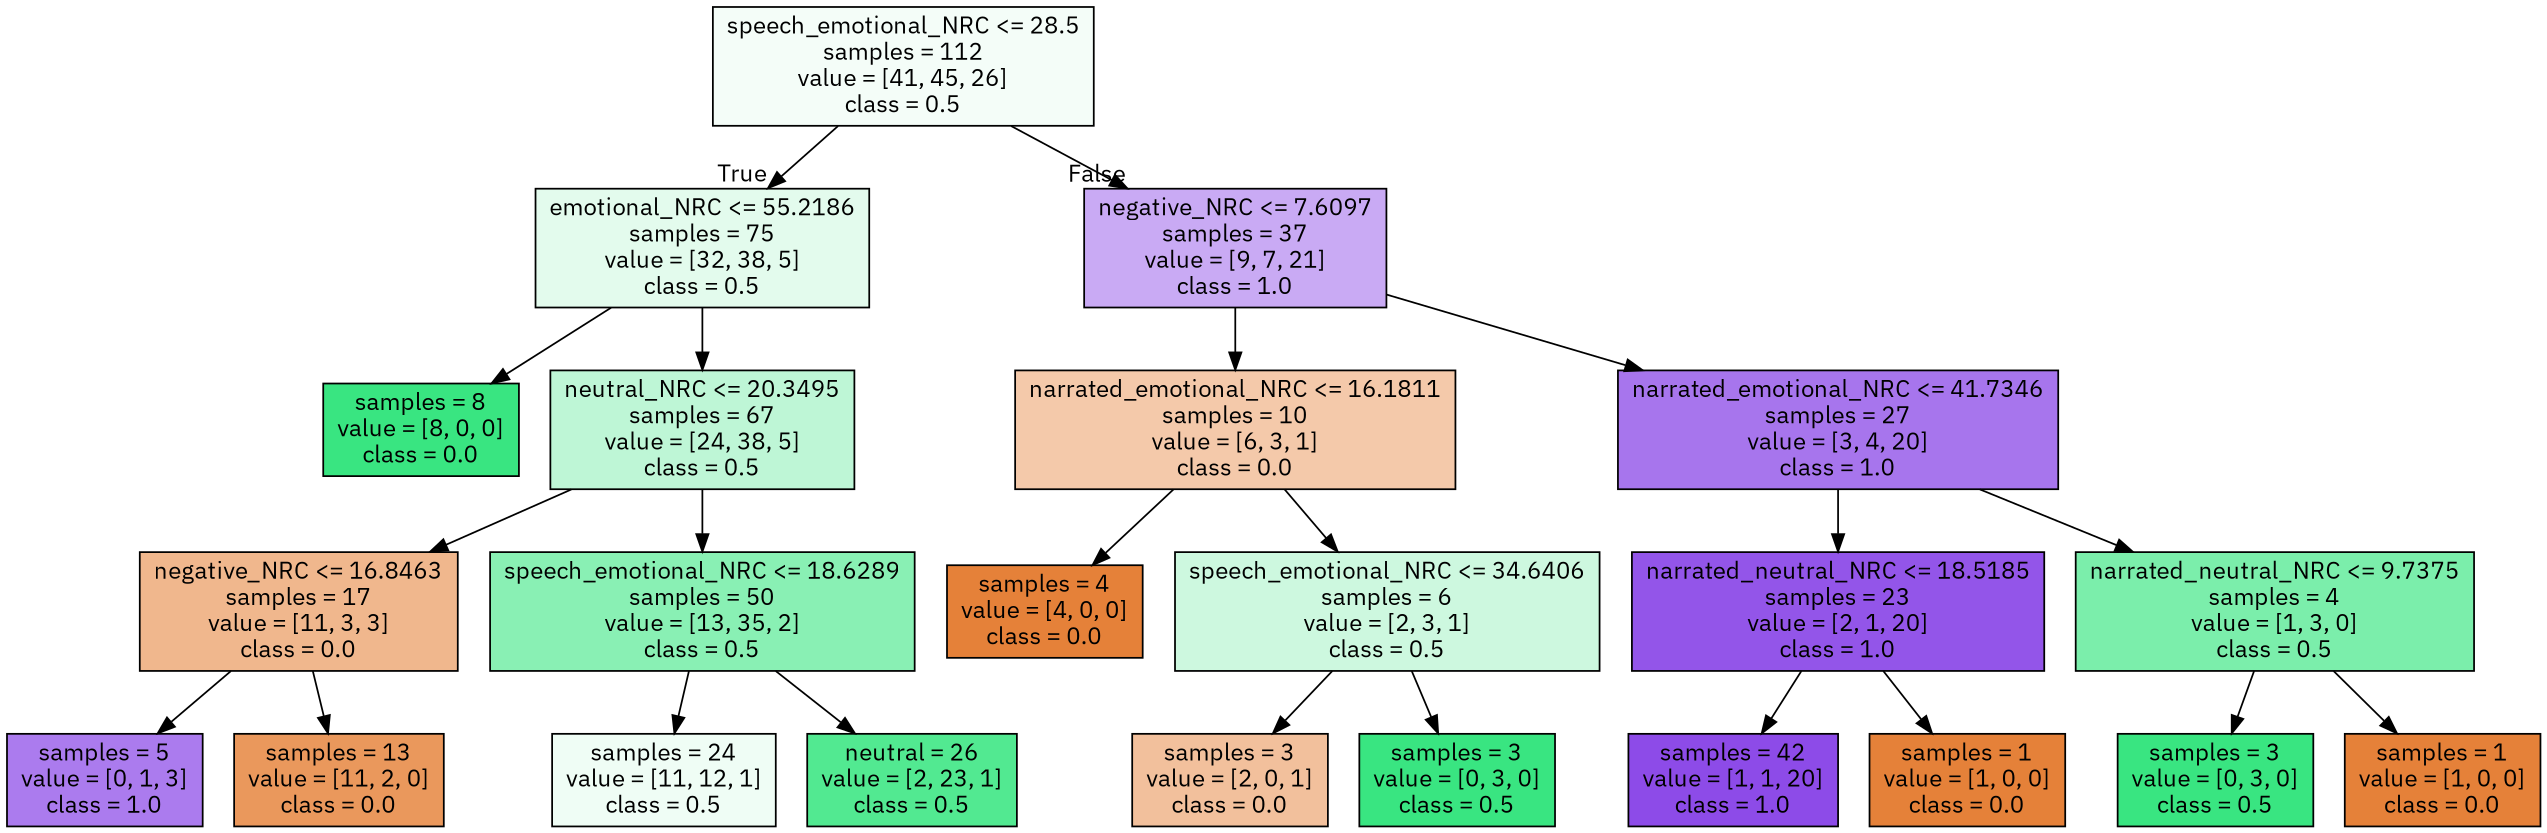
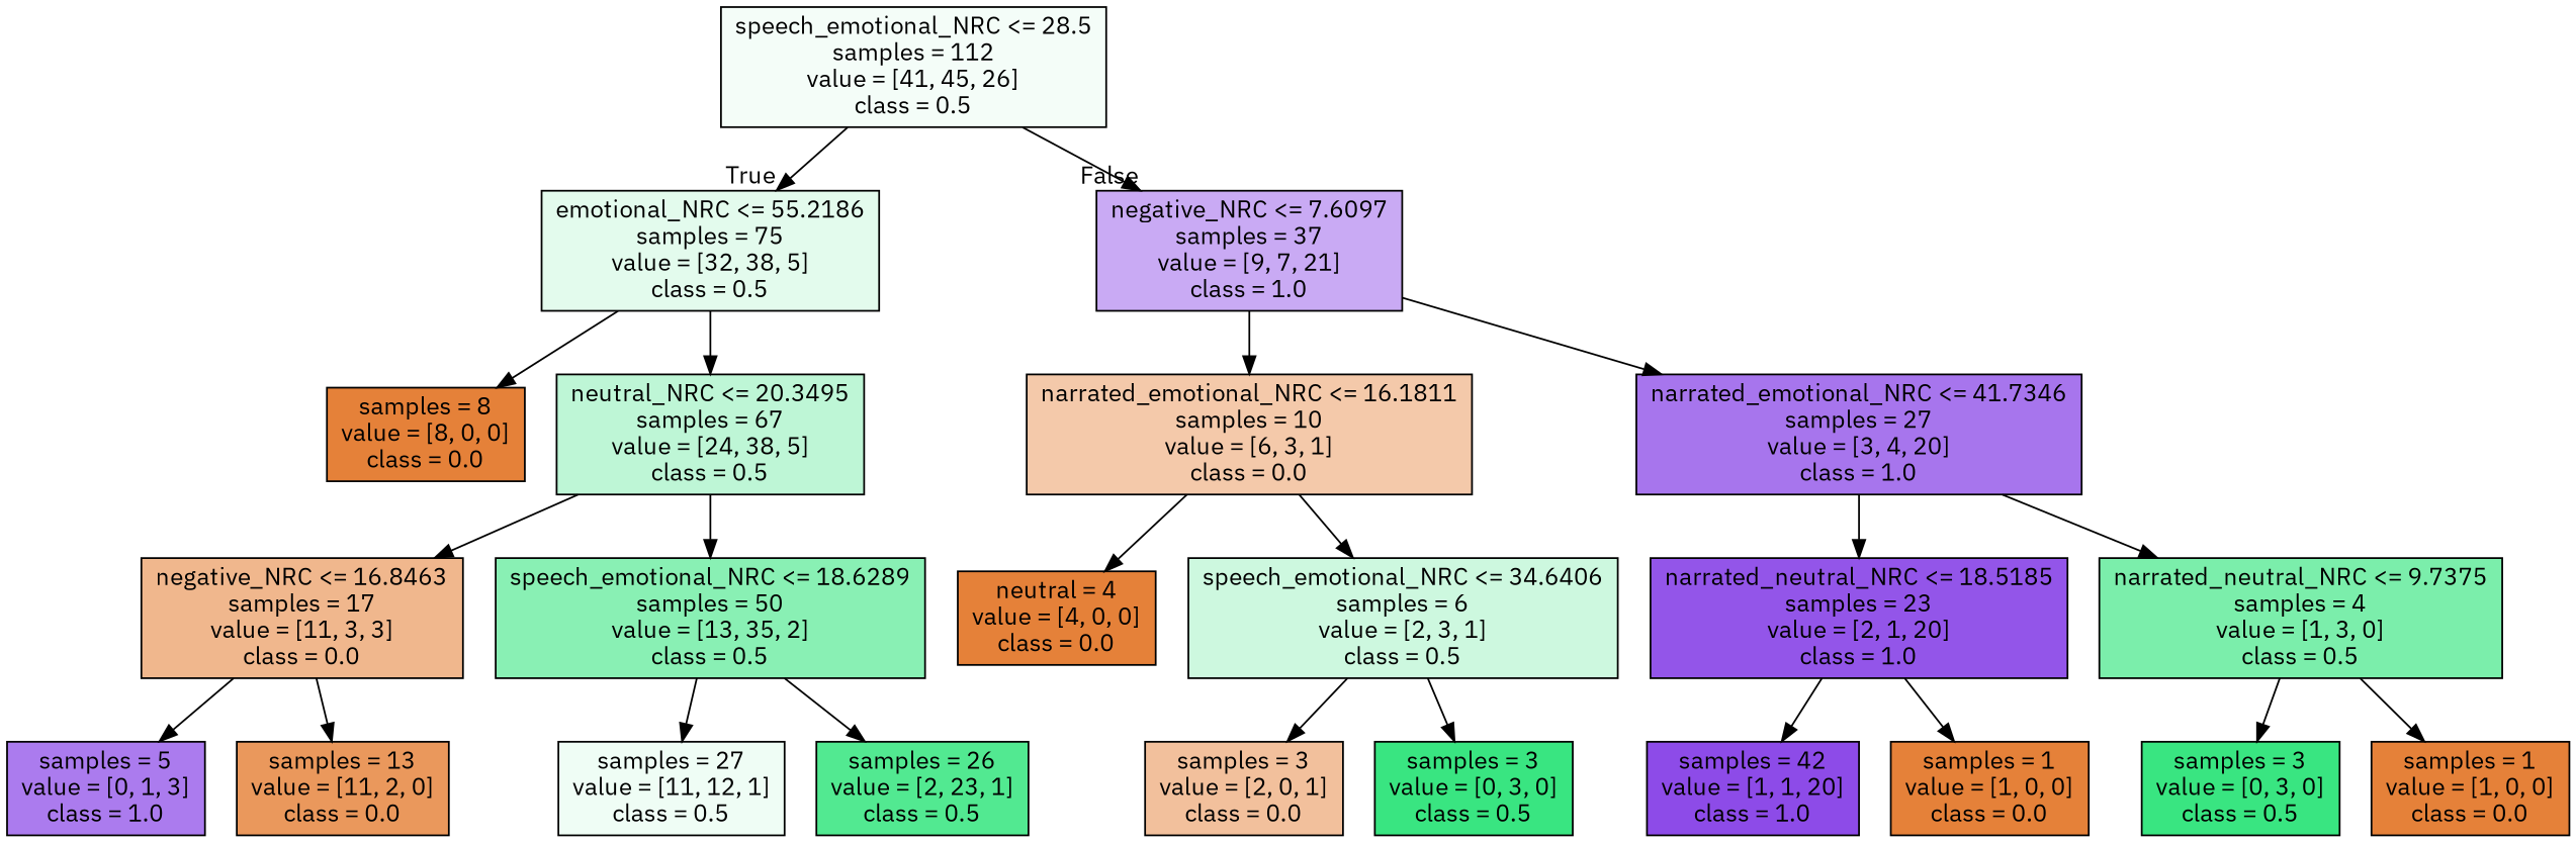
  digraph {
    fontname="IBM Plex Sans"
    node [color=black fillcolor="#e58139ff" fontname="IBM Plex Sans" shape=box style=filled]
    edge [fontname="IBM Plex Sans"]
    n1 [fillcolor="#39e5810e" label="speech_emotional_NRC <= 28.5\nsamples = 112\nvalue = [41, 45, 26]\nclass = 0.5"]
    n2 [fillcolor="#39e58124" label="emotional_NRC <= 55.2186\nsamples = 75\nvalue = [32, 38, 5]\nclass = 0.5"]
    n3 [fillcolor="#8139e56d" label="negative_NRC <= 7.6097\nsamples = 37\nvalue = [9, 7, 21]\nclass = 1.0"]
-   n4 [fillcolor="#39e581ff" label="samples = 8\nvalue = [8, 0, 0]\nclass = 0.0"]
+   n4 [label="samples = 8\nvalue = [8, 0, 0]\nclass = 0.0"]
    n5 [fillcolor="#39e58153" label="neutral_NRC <= 20.3495\nsamples = 67\nvalue = [24, 38, 5]\nclass = 0.5"]
    n6 [fillcolor="#e581396d" label="narrated_emotional_NRC <= 16.1811\nsamples = 10\nvalue = [6, 3, 1]\nclass = 0.0"]
    n7 [fillcolor="#8139e5b1" label="narrated_emotional_NRC <= 41.7346\nsamples = 27\nvalue = [3, 4, 20]\nclass = 1.0"]
    n8 [fillcolor="#e5813992" label="negative_NRC <= 16.8463\nsamples = 17\nvalue = [11, 3, 3]\nclass = 0.0"]
    n9 [fillcolor="#39e58198" label="speech_emotional_NRC <= 18.6289\nsamples = 50\nvalue = [13, 35, 2]\nclass = 0.5"]
    n10 [fillcolor="#8139e5aa" label="samples = 5\nvalue = [0, 1, 3]\nclass = 1.0"]
    n11 [fillcolor="#e58139d1" label="samples = 13\nvalue = [11, 2, 0]\nclass = 0.0"]
-   n12 [fillcolor="#39e58114" label="samples = 24\nvalue = [11, 12, 1]\nclass = 0.5"]
-   n13 [fillcolor="#39e581df" label="neutral = 26\nvalue = [2, 23, 1]\nclass = 0.5"]
-   n14 [label="samples = 4\nvalue = [4, 0, 0]\nclass = 0.0"]
+   n12 [fillcolor="#39e58114" label="samples = 27\nvalue = [11, 12, 1]\nclass = 0.5"]
+   n13 [fillcolor="#39e581df" label="samples = 26\nvalue = [2, 23, 1]\nclass = 0.5"]
+   n14 [label="neutral = 4\nvalue = [4, 0, 0]\nclass = 0.0"]
    n15 [fillcolor="#39e58140" label="speech_emotional_NRC <= 34.6406\nsamples = 6\nvalue = [2, 3, 1]\nclass = 0.5"]
    n16 [fillcolor="#8139e5db" label="narrated_neutral_NRC <= 18.5185\nsamples = 23\nvalue = [2, 1, 20]\nclass = 1.0"]
    n17 [fillcolor="#39e581aa" label="narrated_neutral_NRC <= 9.7375\nsamples = 4\nvalue = [1, 3, 0]\nclass = 0.5"]
    n18 [fillcolor="#e581397f" label="samples = 3\nvalue = [2, 0, 1]\nclass = 0.0"]
    n19 [fillcolor="#39e581ff" label="samples = 3\nvalue = [0, 3, 0]\nclass = 0.5"]
    n20 [fillcolor="#8139e5e7" label="samples = 42\nvalue = [1, 1, 20]\nclass = 1.0"]
    n21 [label="samples = 1\nvalue = [1, 0, 0]\nclass = 0.0"]
    n22 [fillcolor="#39e581ff" label="samples = 3\nvalue = [0, 3, 0]\nclass = 0.5"]
    n23 [label="samples = 1\nvalue = [1, 0, 0]\nclass = 0.0"]
    n1 -> n2 [headlabel=True labelangle=45 labeldistance=2.5]
    n1 -> n3 [headlabel=False labelangle=-45 labeldistance=2.5]
    n2 -> n4
    n2 -> n5
    n3 -> n6
    n3 -> n7
    n5 -> n8
    n5 -> n9
    n6 -> n14
    n6 -> n15
    n7 -> n16
    n7 -> n17
    n8 -> n10
    n8 -> n11
    n9 -> n12
    n9 -> n13
    n15 -> n18
    n15 -> n19
    n16 -> n20
    n16 -> n21
    n17 -> n22
    n17 -> n23
  }
